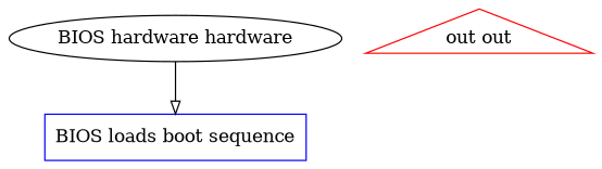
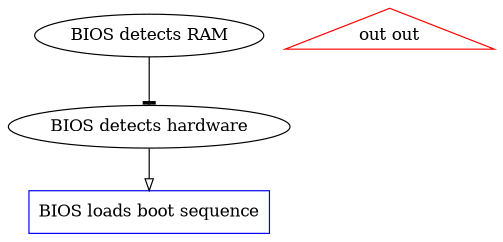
  strict digraph {
    compound=true
    edge [color=black]
-   n2 [label="BIOS hardware hardware"]
+   n1 [label="BIOS detects RAM"]
+   n2 [label="BIOS detects hardware"]
    n3 [color=blue label="BIOS loads boot sequence" shape=rectangle]
    n4 [color=red label="out out" shape=triangle]
+   n1 -> n2 [arrowhead=tee]
    n2 -> n3 [arrowhead=onormal]
  }
